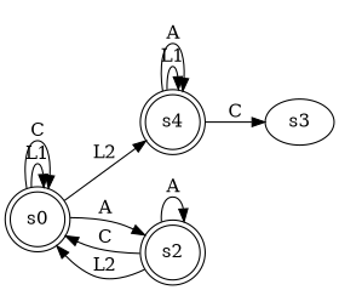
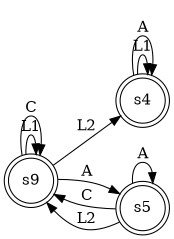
  digraph {
    rankdir=LR
    node [shape=doublecircle]
-   n1 [label=s0]
+   n1 [label=s9]
    n2 [label=s4]
-   n3 [label=s2]
-   n4 [label=s3 shape=""]
+   n3 [label=s5]
    n1 -> n1 [label=L1]
    n1 -> n1 [label=C]
    n1 -> n2 [label=L2]
    n1 -> n3 [label=A]
    n2 -> n2 [label=L1]
    n2 -> n2 [label=A]
-   n2 -> n4 [label=C]
    n3 -> n1 [label=C]
    n3 -> n1 [label=L2]
    n3 -> n3 [label=A]
  }
